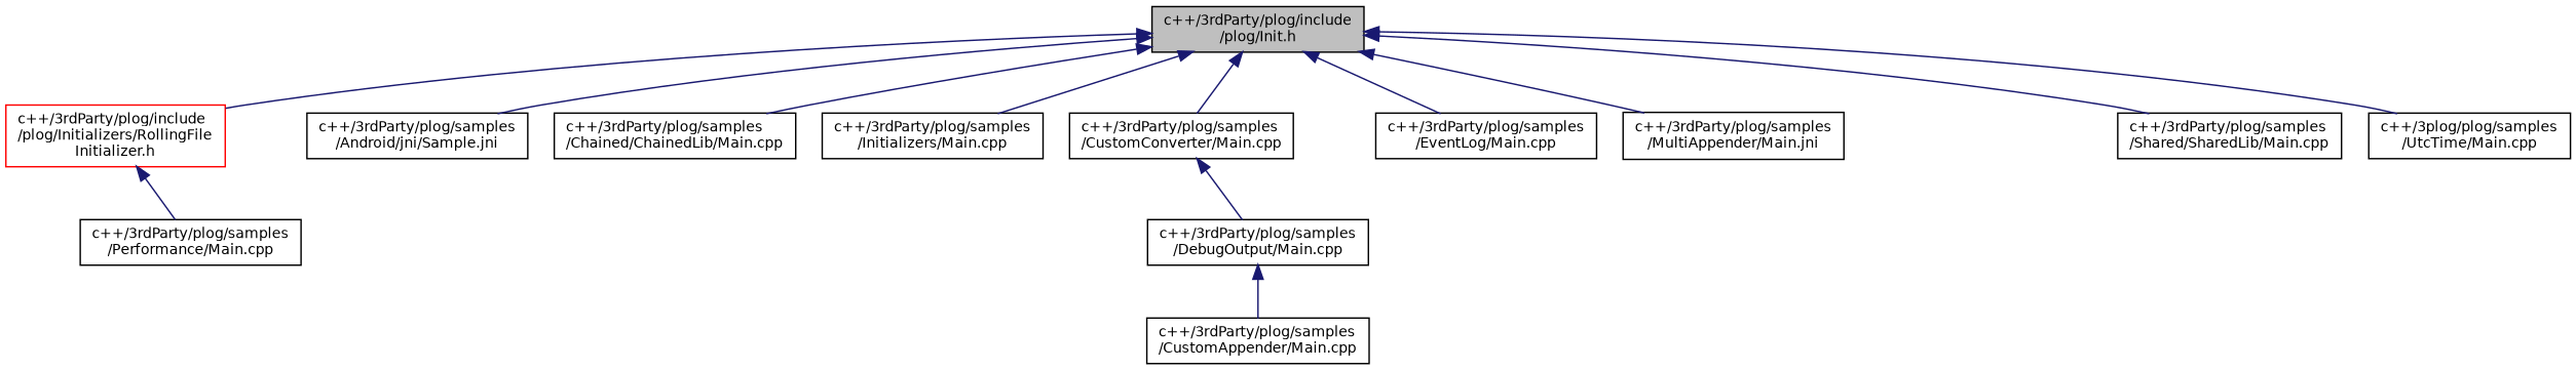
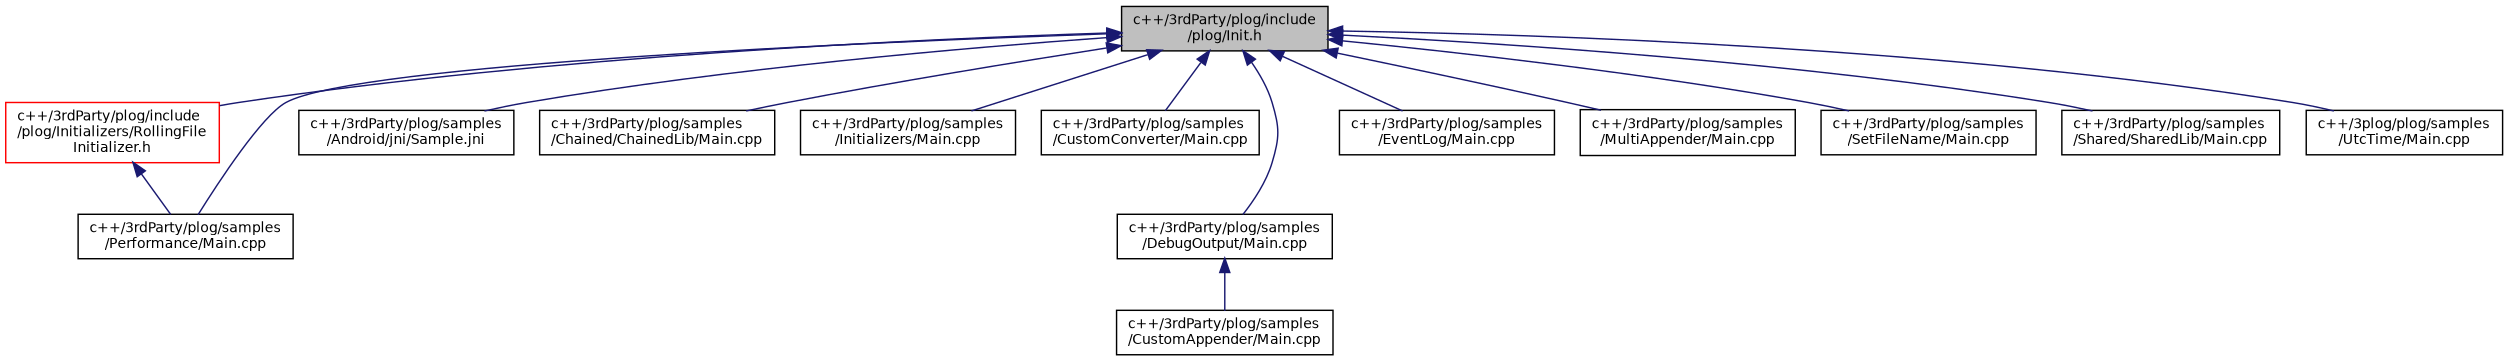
  digraph {
    node [color=black fontname=Helvetica fontsize=10 shape=record]
    edge [color=midnightblue dir=back fontname=Helvetica fontsize=10 labelfontname=Helvetica labelfontsize=10 style=solid]
    n1 [fillcolor=grey75 fontcolor=black height=0.2 label="c++/3rdParty/plog/include\l/plog/Init.h" style=filled width=0.4]
    n2 [color=red height=0.2 label="c++/3rdParty/plog/include\l/plog/Initializers/RollingFile\lInitializer.h" width=0.4]
    n3 [height=0.2 label="c++/3rdParty/plog/samples\l/Performance/Main.cpp" width=0.4]
    n4 [height=0.2 label="c++/3rdParty/plog/samples\l/Android/jni/Sample.jni" width=0.4]
    n5 [height=0.2 label="c++/3rdParty/plog/samples\l/Chained/ChainedLib/Main.cpp" width=0.4]
    n6 [height=0.2 label="c++/3rdParty/plog/samples\l/Initializers/Main.cpp" width=0.4]
    n7 [height=0.2 label="c++/3rdParty/plog/samples\l/CustomConverter/Main.cpp" width=0.4]
    n8 [height=0.2 label="c++/3rdParty/plog/samples\l/DebugOutput/Main.cpp" width=0.4]
    n9 [height=0.2 label="c++/3rdParty/plog/samples\l/EventLog/Main.cpp" width=0.4]
-   n10 [height=0.2 label="c++/3rdParty/plog/samples\l/MultiAppender/Main.jni" width=0.4]
+   n10 [height=0.2 label="c++/3rdParty/plog/samples\l/MultiAppender/Main.cpp" width=0.4]
+   n11 [height=0.2 label="c++/3rdParty/plog/samples\l/SetFileName/Main.cpp" width=0.4]
    n12 [height=0.2 label="c++/3rdParty/plog/samples\l/Shared/SharedLib/Main.cpp" width=0.4]
    n13 [height=0.2 label="c++/3plog/plog/samples\l/UtcTime/Main.cpp" width=0.4]
    n14 [height=0.2 label="c++/3rdParty/plog/samples\l/CustomAppender/Main.cpp" width=0.4]
    n1 -> n2
+   n1 -> n3
    n1 -> n4
    n1 -> n5
    n1 -> n6
    n1 -> n7
-   n7 -> n8
+   n1 -> n8
    n1 -> n9
    n1 -> n10
+   n1 -> n11
    n1 -> n12
    n1 -> n13
    n2 -> n3
    n8 -> n14
  }
